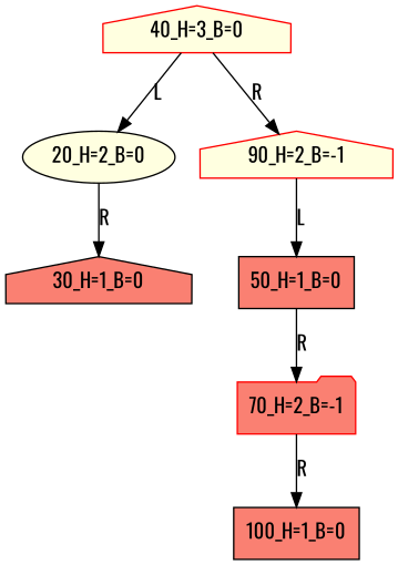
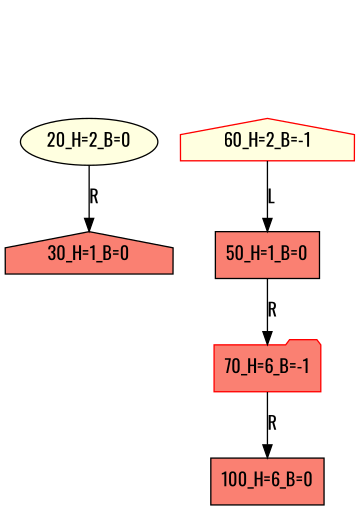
  digraph {
    fontname=Oswald
    node [fillcolor=salmon fontname=Oswald shape=house style=filled]
    edge [fontname=Oswald]
-   "40_H=3_B=0" [color=red fillcolor=lightyellow]
    "20_H=2_B=0" [fillcolor=lightyellow shape=ellipse]
-   "60_H=2_B=-1" [color=red fillcolor=lightyellow label="90_H=2_B=-1"]
+   "60_H=2_B=-1" [color=red fillcolor=lightyellow]
    "30_H=1_B=0"
    "50_H=1_B=0" [shape=box]
-   "70_H=2_B=-1" [color=red shape=folder]
-   "100_H=1_B=0" [shape=box]
-   "40_H=3_B=0" -> "20_H=2_B=0" [label=L]
-   "40_H=3_B=0" -> "60_H=2_B=-1" [label=R]
+   "70_H=2_B=-1" [color=red shape=folder label="70_H=6_B=-1"]
+   "100_H=1_B=0" [shape=box label="100_H=6_B=0"]
    "20_H=2_B=0" -> "30_H=1_B=0" [label=R]
    "60_H=2_B=-1" -> "50_H=1_B=0" [label=L]
    "50_H=1_B=0" -> "70_H=2_B=-1" [label=R]
    "70_H=2_B=-1" -> "100_H=1_B=0" [label=R]
  }
